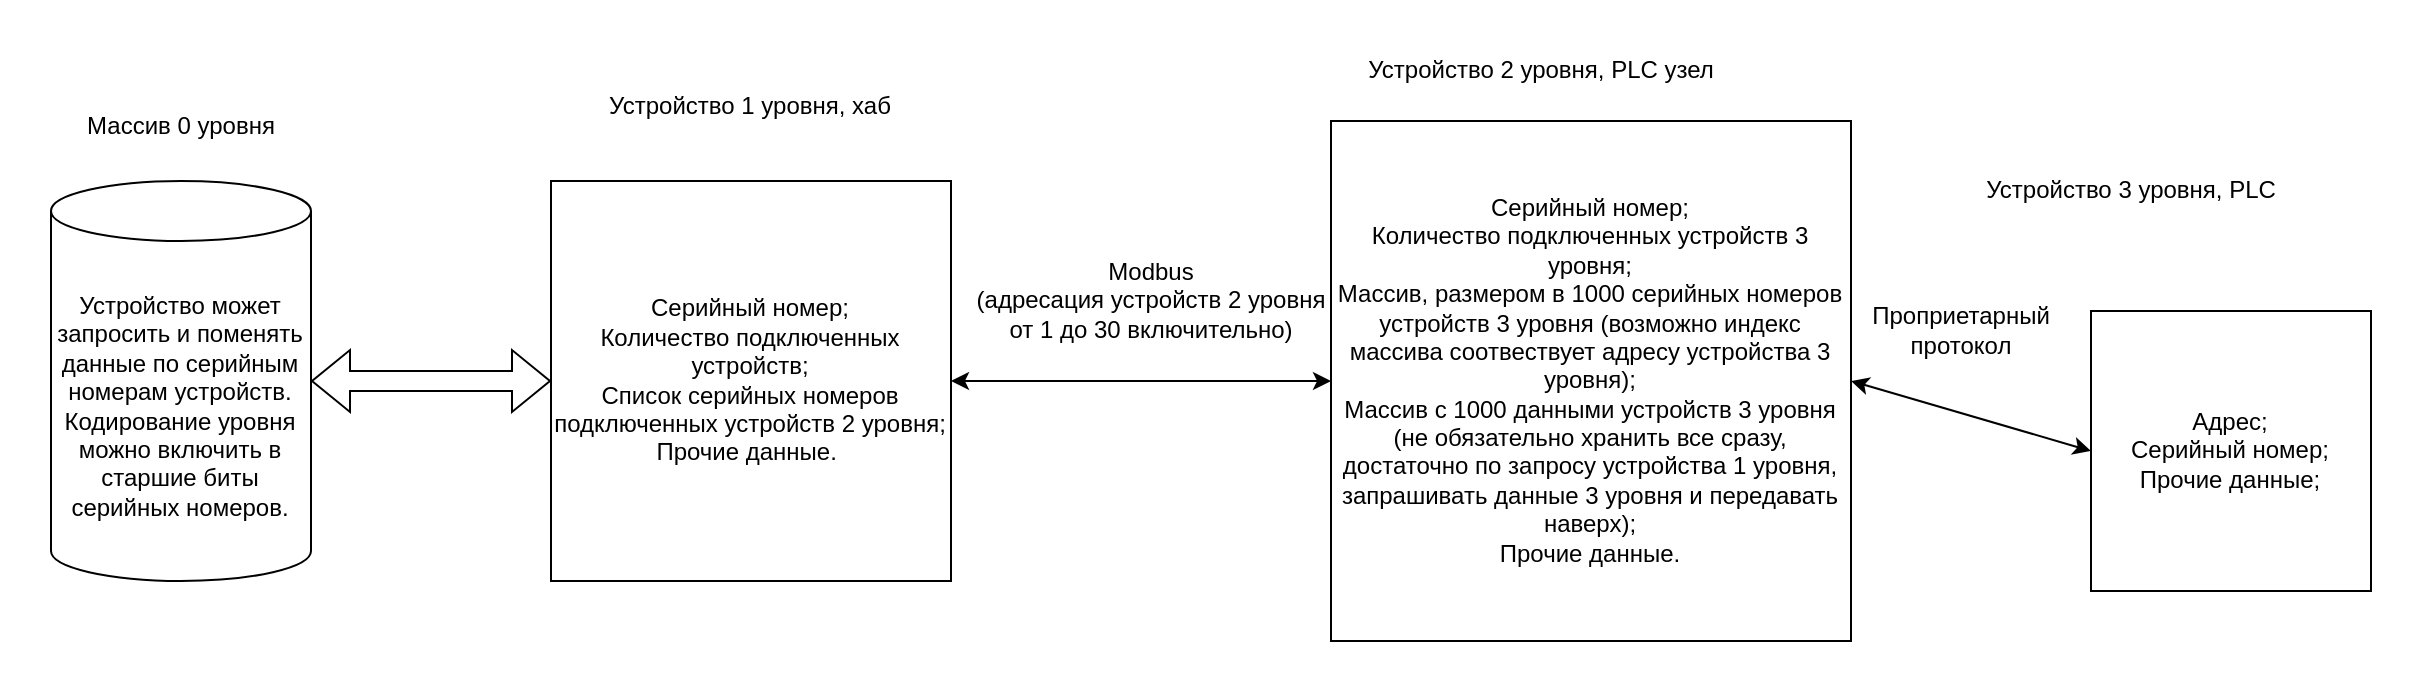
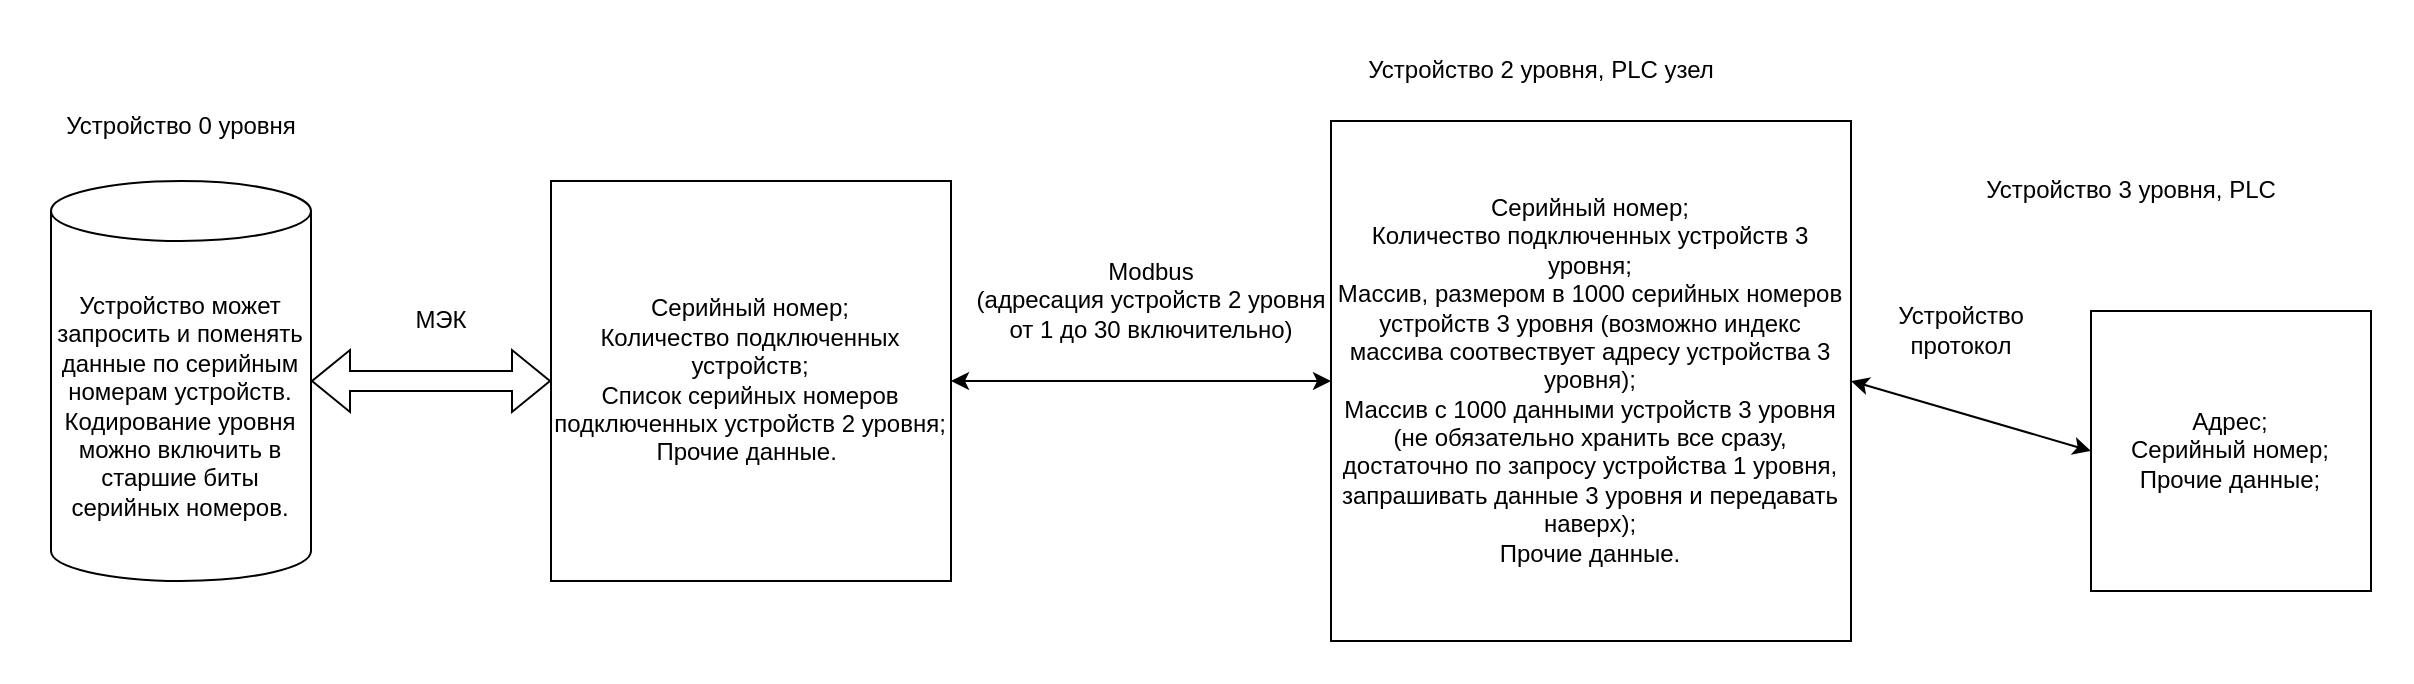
  <mxCell id="0" />
  <mxCell id="1" parent="0" />
  <mxCell id="2" value="Серийный номер;&lt;br&gt;Количество подключенных устройств;&lt;br&gt;Список серийных номеров подключенных устройств 2 уровня;&lt;br&gt;Прочие данные.&amp;nbsp;" style="whiteSpace=wrap;html=1;aspect=fixed;" vertex="1" parent="1"><mxGeometry x="275" y="90" width="200" height="200" as="geometry" /></mxCell>
- <mxCell id="3" value="Устройство 1 уровня, хаб" style="text;html=1;strokeColor=none;fillColor=none;align=center;verticalAlign=middle;whiteSpace=wrap;rounded=0;" vertex="1" parent="1"><mxGeometry x="295" y="28" width="160" height="50" as="geometry" /></mxCell>
  <mxCell id="4" value="" style="shape=flexArrow;endArrow=classic;startArrow=classic;html=1;rounded=0;entryX=0;entryY=0.5;entryDx=0;entryDy=0;" edge="1" parent="1" target="2"><mxGeometry width="100" height="100" relative="1" as="geometry"><mxPoint x="155" y="190" as="sourcePoint" /><mxPoint x="285" y="180" as="targetPoint" /></mxGeometry></mxCell>
  <mxCell id="5" value="Устройство может запросить и поменять данные по серийным номерам устройств. Кодирование уровня можно включить в старшие биты серийных номеров." style="shape=cylinder3;whiteSpace=wrap;html=1;boundedLbl=1;backgroundOutline=1;size=15;" vertex="1" parent="1"><mxGeometry x="25" y="90" width="130" height="200" as="geometry" /></mxCell>
- <mxCell id="7" value="Массив 0 уровня" style="text;html=1;align=center;verticalAlign=middle;resizable=0;points=[];autosize=1;strokeColor=none;fillColor=none;" vertex="1" parent="1"><mxGeometry x="20" y="48" width="140" height="30" as="geometry" /></mxCell>
+ <mxCell id="6" value="МЭК" style="text;html=1;align=center;verticalAlign=middle;resizable=0;points=[];autosize=1;strokeColor=none;fillColor=none;" vertex="1" parent="1"><mxGeometry x="195" y="145" width="50" height="30" as="geometry" /></mxCell>
+ <mxCell id="7" value="Устройство 0 уровня" style="text;html=1;align=center;verticalAlign=middle;resizable=0;points=[];autosize=1;strokeColor=none;fillColor=none;" vertex="1" parent="1"><mxGeometry x="20" y="48" width="140" height="30" as="geometry" /></mxCell>
  <mxCell id="8" value="Серийный номер;&lt;br&gt;Количество подключенных устройств 3 уровня;&lt;br&gt;Массив, размером в 1000 серийных номеров устройств 3 уровня (возможно индекс массива соотвествует адресу устройства 3 уровня);&lt;br&gt;Массив с 1000 данными устройств 3 уровня (не обязательно хранить все сразу, достаточно по запросу устройства 1 уровня, запрашивать данные 3 уровня и передавать наверх);&lt;br&gt;Прочие данные." style="whiteSpace=wrap;html=1;aspect=fixed;" vertex="1" parent="1"><mxGeometry x="665" y="60" width="260" height="260" as="geometry" /></mxCell>
  <mxCell id="9" value="Адрес;&lt;br&gt;Серийный номер;&lt;br&gt;Прочие данные;" style="whiteSpace=wrap;html=1;aspect=fixed;" vertex="1" parent="1"><mxGeometry x="1045" y="155" width="140" height="140" as="geometry" /></mxCell>
  <mxCell id="10" value="" style="endArrow=classic;startArrow=classic;html=1;rounded=0;entryX=1;entryY=0.5;entryDx=0;entryDy=0;exitX=0;exitY=0.5;exitDx=0;exitDy=0;" edge="1" parent="1" source="9" target="8"><mxGeometry width="50" height="50" relative="1" as="geometry"><mxPoint x="1065" y="190" as="sourcePoint" /><mxPoint x="545" y="270" as="targetPoint" /></mxGeometry></mxCell>
- <mxCell id="11" value="Проприетарный &lt;br&gt;протокол" style="text;html=1;align=center;verticalAlign=middle;resizable=0;points=[];autosize=1;strokeColor=none;fillColor=none;" vertex="1" parent="1"><mxGeometry x="925" y="145" width="110" height="40" as="geometry" /></mxCell>
+ <mxCell id="11" value="Устройство &lt;br&gt;протокол" style="text;html=1;align=center;verticalAlign=middle;resizable=0;points=[];autosize=1;strokeColor=none;fillColor=none;" vertex="1" parent="1"><mxGeometry x="925" y="145" width="110" height="40" as="geometry" /></mxCell>
  <mxCell id="12" value="Устройство 3 уровня, PLC" style="text;html=1;align=center;verticalAlign=middle;resizable=0;points=[];autosize=1;strokeColor=none;fillColor=none;" vertex="1" parent="1"><mxGeometry x="980" y="80" width="170" height="30" as="geometry" /></mxCell>
  <mxCell id="13" value="Устройство 2 уровня, PLC узел" style="text;html=1;align=center;verticalAlign=middle;resizable=0;points=[];autosize=1;strokeColor=none;fillColor=none;" vertex="1" parent="1"><mxGeometry x="670" y="20" width="200" height="30" as="geometry" /></mxCell>
  <mxCell id="14" value="" style="endArrow=classic;startArrow=classic;html=1;rounded=0;entryX=0;entryY=0.5;entryDx=0;entryDy=0;exitX=1;exitY=0.5;exitDx=0;exitDy=0;" edge="1" parent="1" source="2" target="8"><mxGeometry width="50" height="50" relative="1" as="geometry"><mxPoint x="545" y="200" as="sourcePoint" /><mxPoint x="595" y="150" as="targetPoint" /></mxGeometry></mxCell>
  <mxCell id="15" value="Modbus&lt;br&gt;(адресация устройств 2 уровня &lt;br&gt;от 1 до 30 включительно)" style="text;html=1;align=center;verticalAlign=middle;resizable=0;points=[];autosize=1;strokeColor=none;fillColor=none;" vertex="1" parent="1"><mxGeometry x="475" y="120" width="200" height="60" as="geometry" /></mxCell>
